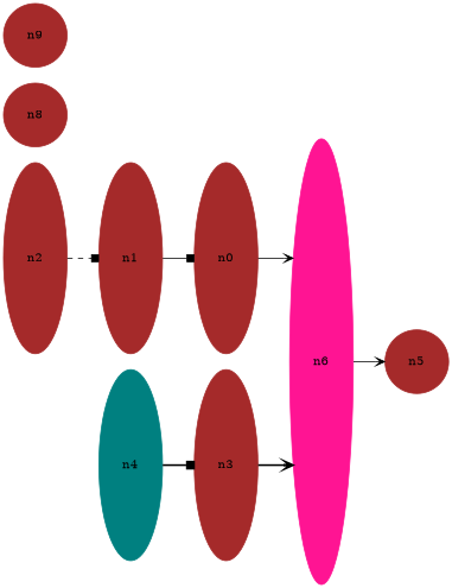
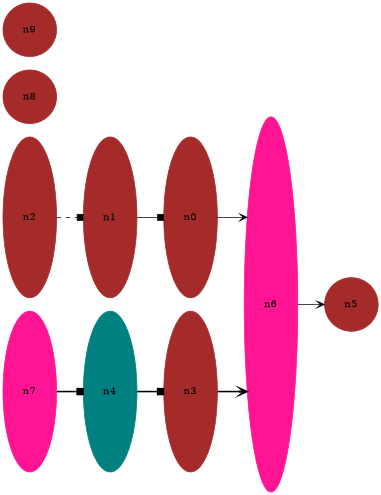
  digraph {
    splines=ortho
    rankdir=LR
    node [color=brown shape=ellipse style=filled]
    edge [style=solid arrowhead=box]
    n2 [height=3 width=1]
    n1 [height=3 width=1]
    n0 [height=3 width=1]
+   n7 [color=deeppink height=3 width=1]
    n4 [color=teal height=3 width=1]
    n3 [height=3 width=1]
    n8 [height=1 width=1]
    n9 [height=1 width=1]
    n6 [color=deeppink height=7 width=1]
    n5 [height=1 width=1]
    n2 -> n1 [style=dashed]
    n1 -> n0
    n0 -> n6 [arrowhead=vee]
+   n7 -> n4 [style=bold]
    n4 -> n3 [style=bold]
    n3 -> n6 [style=bold arrowhead=vee]
    n6 -> n5 [arrowhead=vee]
  }
